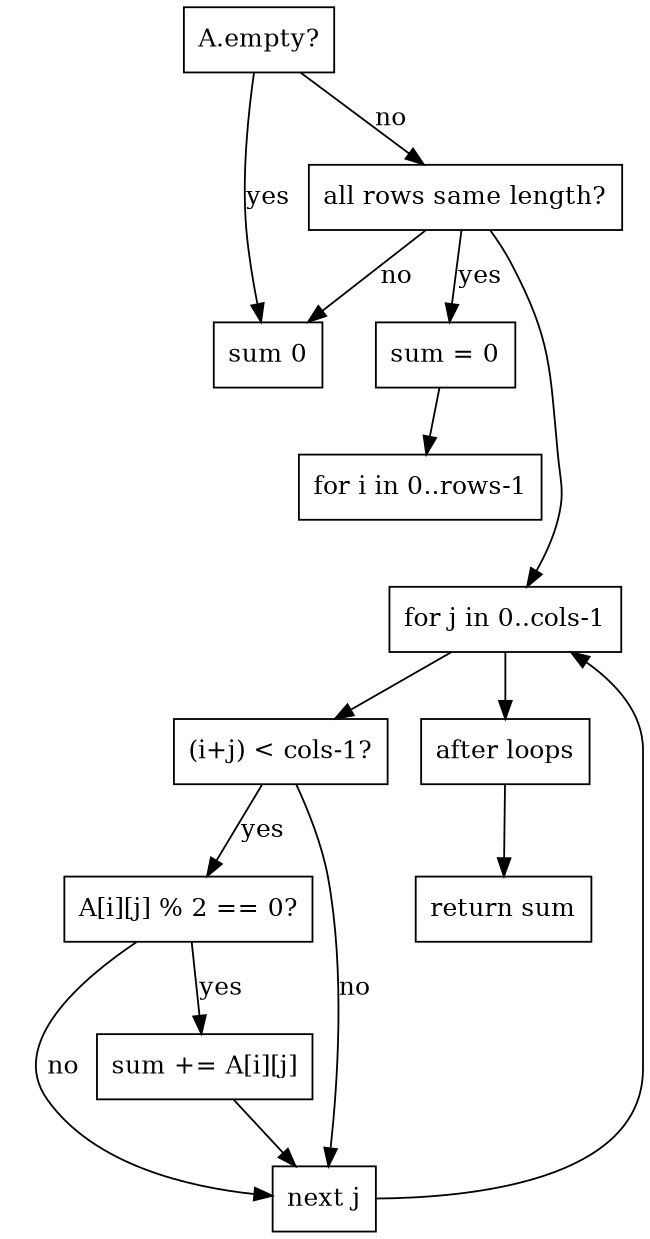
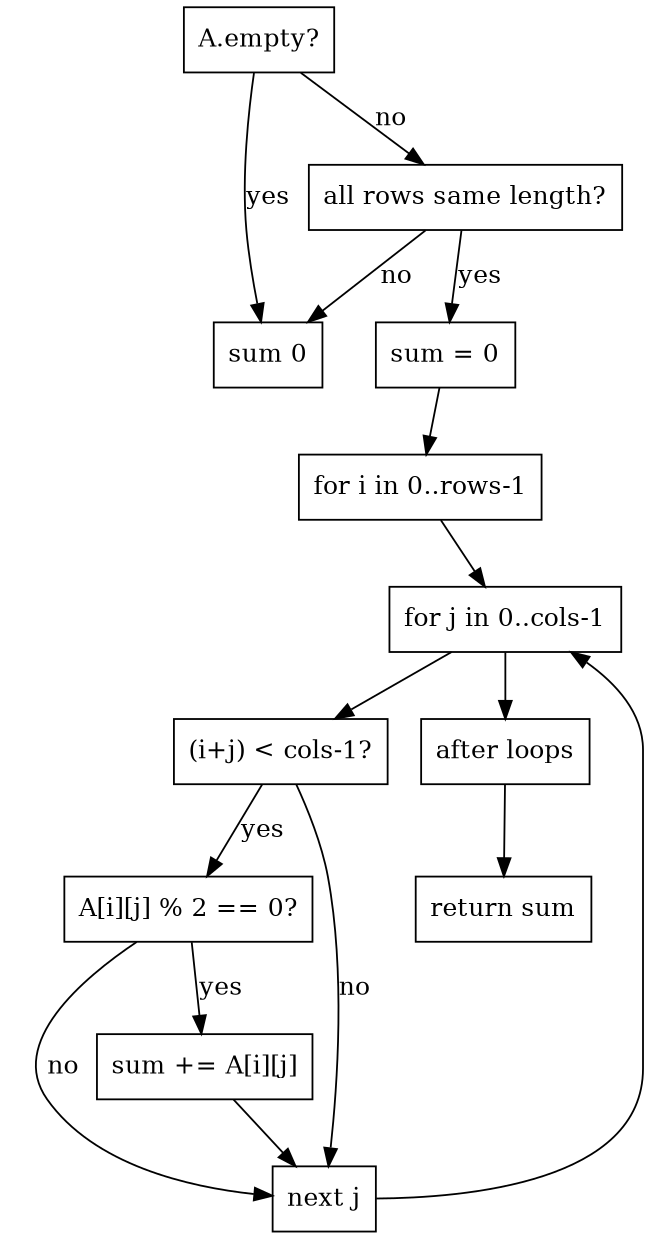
  digraph {
    node [shape=box]
    n1 [label="A.empty?"]
    n2 [label="sum 0"]
    n3 [label="all rows same length?"]
    n4 [label="sum = 0"]
    n5 [label="for i in 0..rows-1"]
    n6 [label="for j in 0..cols-1"]
    n7 [label="(i+j) < cols-1?"]
    n8 [label="after loops"]
    n9 [label="A[i][j] % 2 == 0?"]
    n10 [label="next j"]
    n11 [label="return sum"]
    n12 [label="sum += A[i][j]"]
    n1 -> n2 [label=yes]
    n1 -> n3 [label=no]
    n3 -> n2 [label=no]
    n3 -> n4 [label=yes]
    n4 -> n5
-   n3 -> n6
+   n5 -> n6
    n6 -> n7
    n6 -> n8
    n7 -> n9 [label=yes]
    n7 -> n10 [label=no]
    n8 -> n11
    n9 -> n10 [label=no]
    n9 -> n12 [label=yes]
    n10 -> n6
    n12 -> n10
  }
